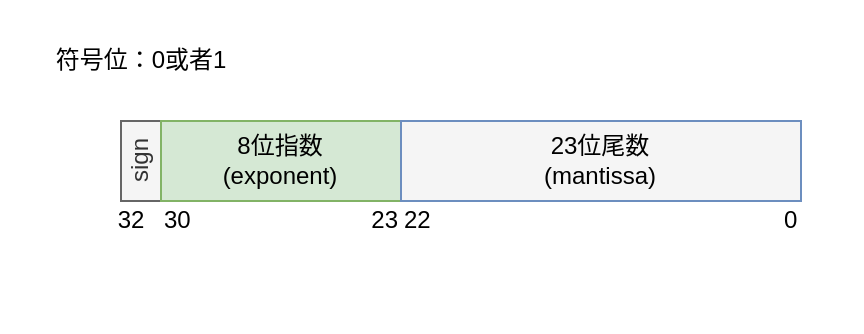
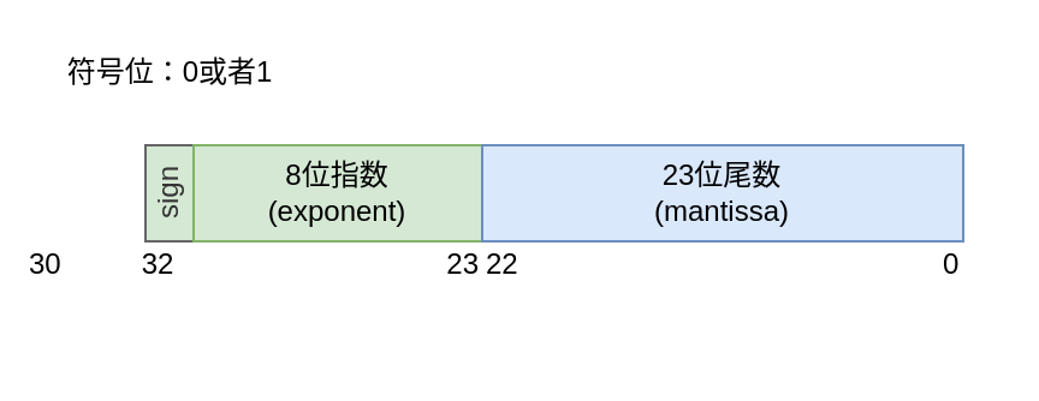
  <mxCell id="0" />
  <mxCell id="1" parent="0" />
- <mxCell id="2" value="sign" style="rounded=0;whiteSpace=wrap;html=1;fillColor=#f5f5f5;strokeColor=#666666;fontColor=#333333;horizontal=0;" parent="1" vertex="1"><mxGeometry x="60" y="60" width="20" height="40" as="geometry" /></mxCell>
+ <mxCell id="2" value="sign" style="rounded=0;whiteSpace=wrap;html=1;fillColor=#d5e8d4;strokeColor=#666666;fontColor=#333333;horizontal=0;" parent="1" vertex="1"><mxGeometry x="60" y="60" width="20" height="40" as="geometry" /></mxCell>
  <mxCell id="3" value="&lt;div align=&quot;center&quot;&gt;8位指数&lt;br&gt;(exponent)&lt;/div&gt;" style="rounded=0;whiteSpace=wrap;html=1;fillColor=#d5e8d4;strokeColor=#82b366;align=center;" parent="1" vertex="1"><mxGeometry x="80" y="60" width="120" height="40" as="geometry" /></mxCell>
- <mxCell id="4" value="23位尾数&lt;br&gt;(mantissa)" style="rounded=0;whiteSpace=wrap;html=1;strokeWidth=1;fillColor=#f5f5f5;strokeColor=#6c8ebf;" parent="1" vertex="1"><mxGeometry x="200" y="60" width="200" height="40" as="geometry" /></mxCell>
+ <mxCell id="4" value="23位尾数&lt;br&gt;(mantissa)" style="rounded=0;whiteSpace=wrap;html=1;strokeWidth=1;fillColor=#dae8fc;strokeColor=#6c8ebf;" parent="1" vertex="1"><mxGeometry x="200" y="60" width="200" height="40" as="geometry" /></mxCell>
  <mxCell id="5" value="符号位：0或者1" style="text;html=1;align=center;verticalAlign=middle;resizable=0;points=[];autosize=1;" parent="1" vertex="1"><mxGeometry x="20" y="20" width="100" height="20" as="geometry" /></mxCell>
  <mxCell id="6" value="&lt;div align=&quot;left&quot;&gt;0&lt;/div&gt;" style="text;html=1;align=left;verticalAlign=middle;resizable=0;points=[];autosize=1;" parent="1" vertex="1"><mxGeometry x="390" y="100" width="20" height="20" as="geometry" /></mxCell>
  <mxCell id="7" value="&lt;div align=&quot;left&quot;&gt;22&lt;/div&gt;" style="text;html=1;align=left;verticalAlign=middle;resizable=0;points=[];autosize=1;rotation=0;" parent="1" vertex="1"><mxGeometry x="200" y="100" width="30" height="20" as="geometry" /></mxCell>
  <mxCell id="8" value="&lt;div align=&quot;right&quot;&gt;23&lt;/div&gt;" style="text;html=1;align=right;verticalAlign=middle;resizable=0;points=[];autosize=1;" parent="1" vertex="1"><mxGeometry x="170" y="100" width="30" height="20" as="geometry" /></mxCell>
- <mxCell id="9" value="&lt;div align=&quot;left&quot;&gt;30&lt;/div&gt;" style="text;html=1;align=left;verticalAlign=middle;resizable=0;points=[];autosize=1;" parent="1" vertex="1"><mxGeometry x="80" y="100" width="30" height="20" as="geometry" /></mxCell>
+ <mxCell id="9" value="&lt;div align=&quot;left&quot;&gt;30&lt;/div&gt;" style="text;html=1;align=left;verticalAlign=middle;resizable=0;points=[];autosize=1;" parent="1" vertex="1"><mxGeometry x="10" y="100" width="30" height="20" as="geometry" /></mxCell>
  <mxCell id="10" value="&lt;div align=&quot;left&quot;&gt;&lt;/div&gt;" style="text;html=1;align=left;verticalAlign=middle;resizable=0;points=[];autosize=1;" parent="1" vertex="1"><mxGeometry x="40" y="135" width="20" height="10" as="geometry" /></mxCell>
  <mxCell id="11" value="&lt;div align=&quot;left&quot;&gt;32&lt;br&gt;&lt;/div&gt;" style="text;html=1;align=center;verticalAlign=middle;resizable=0;points=[];autosize=1;" parent="1" vertex="1"><mxGeometry x="50" y="100" width="30" height="20" as="geometry" /></mxCell>
